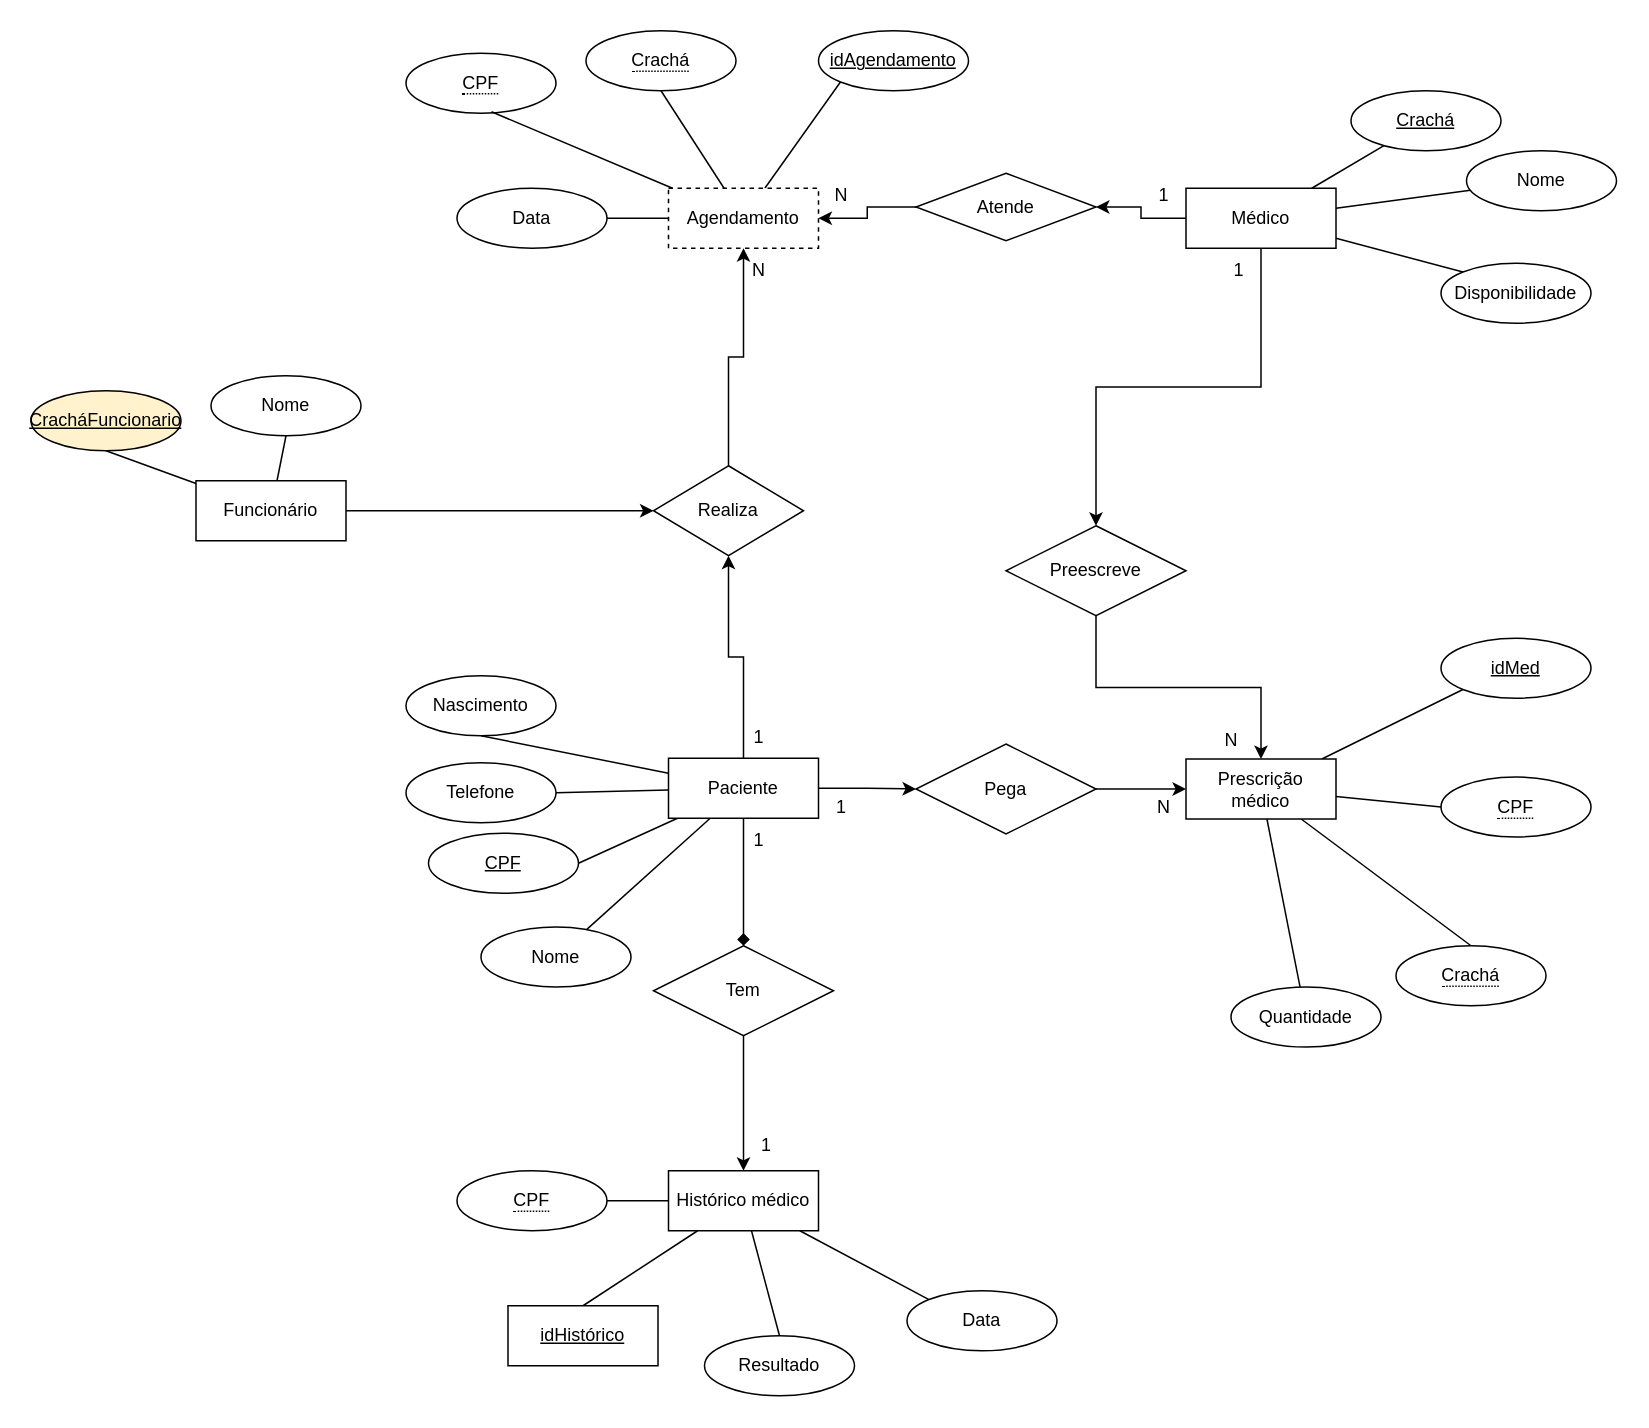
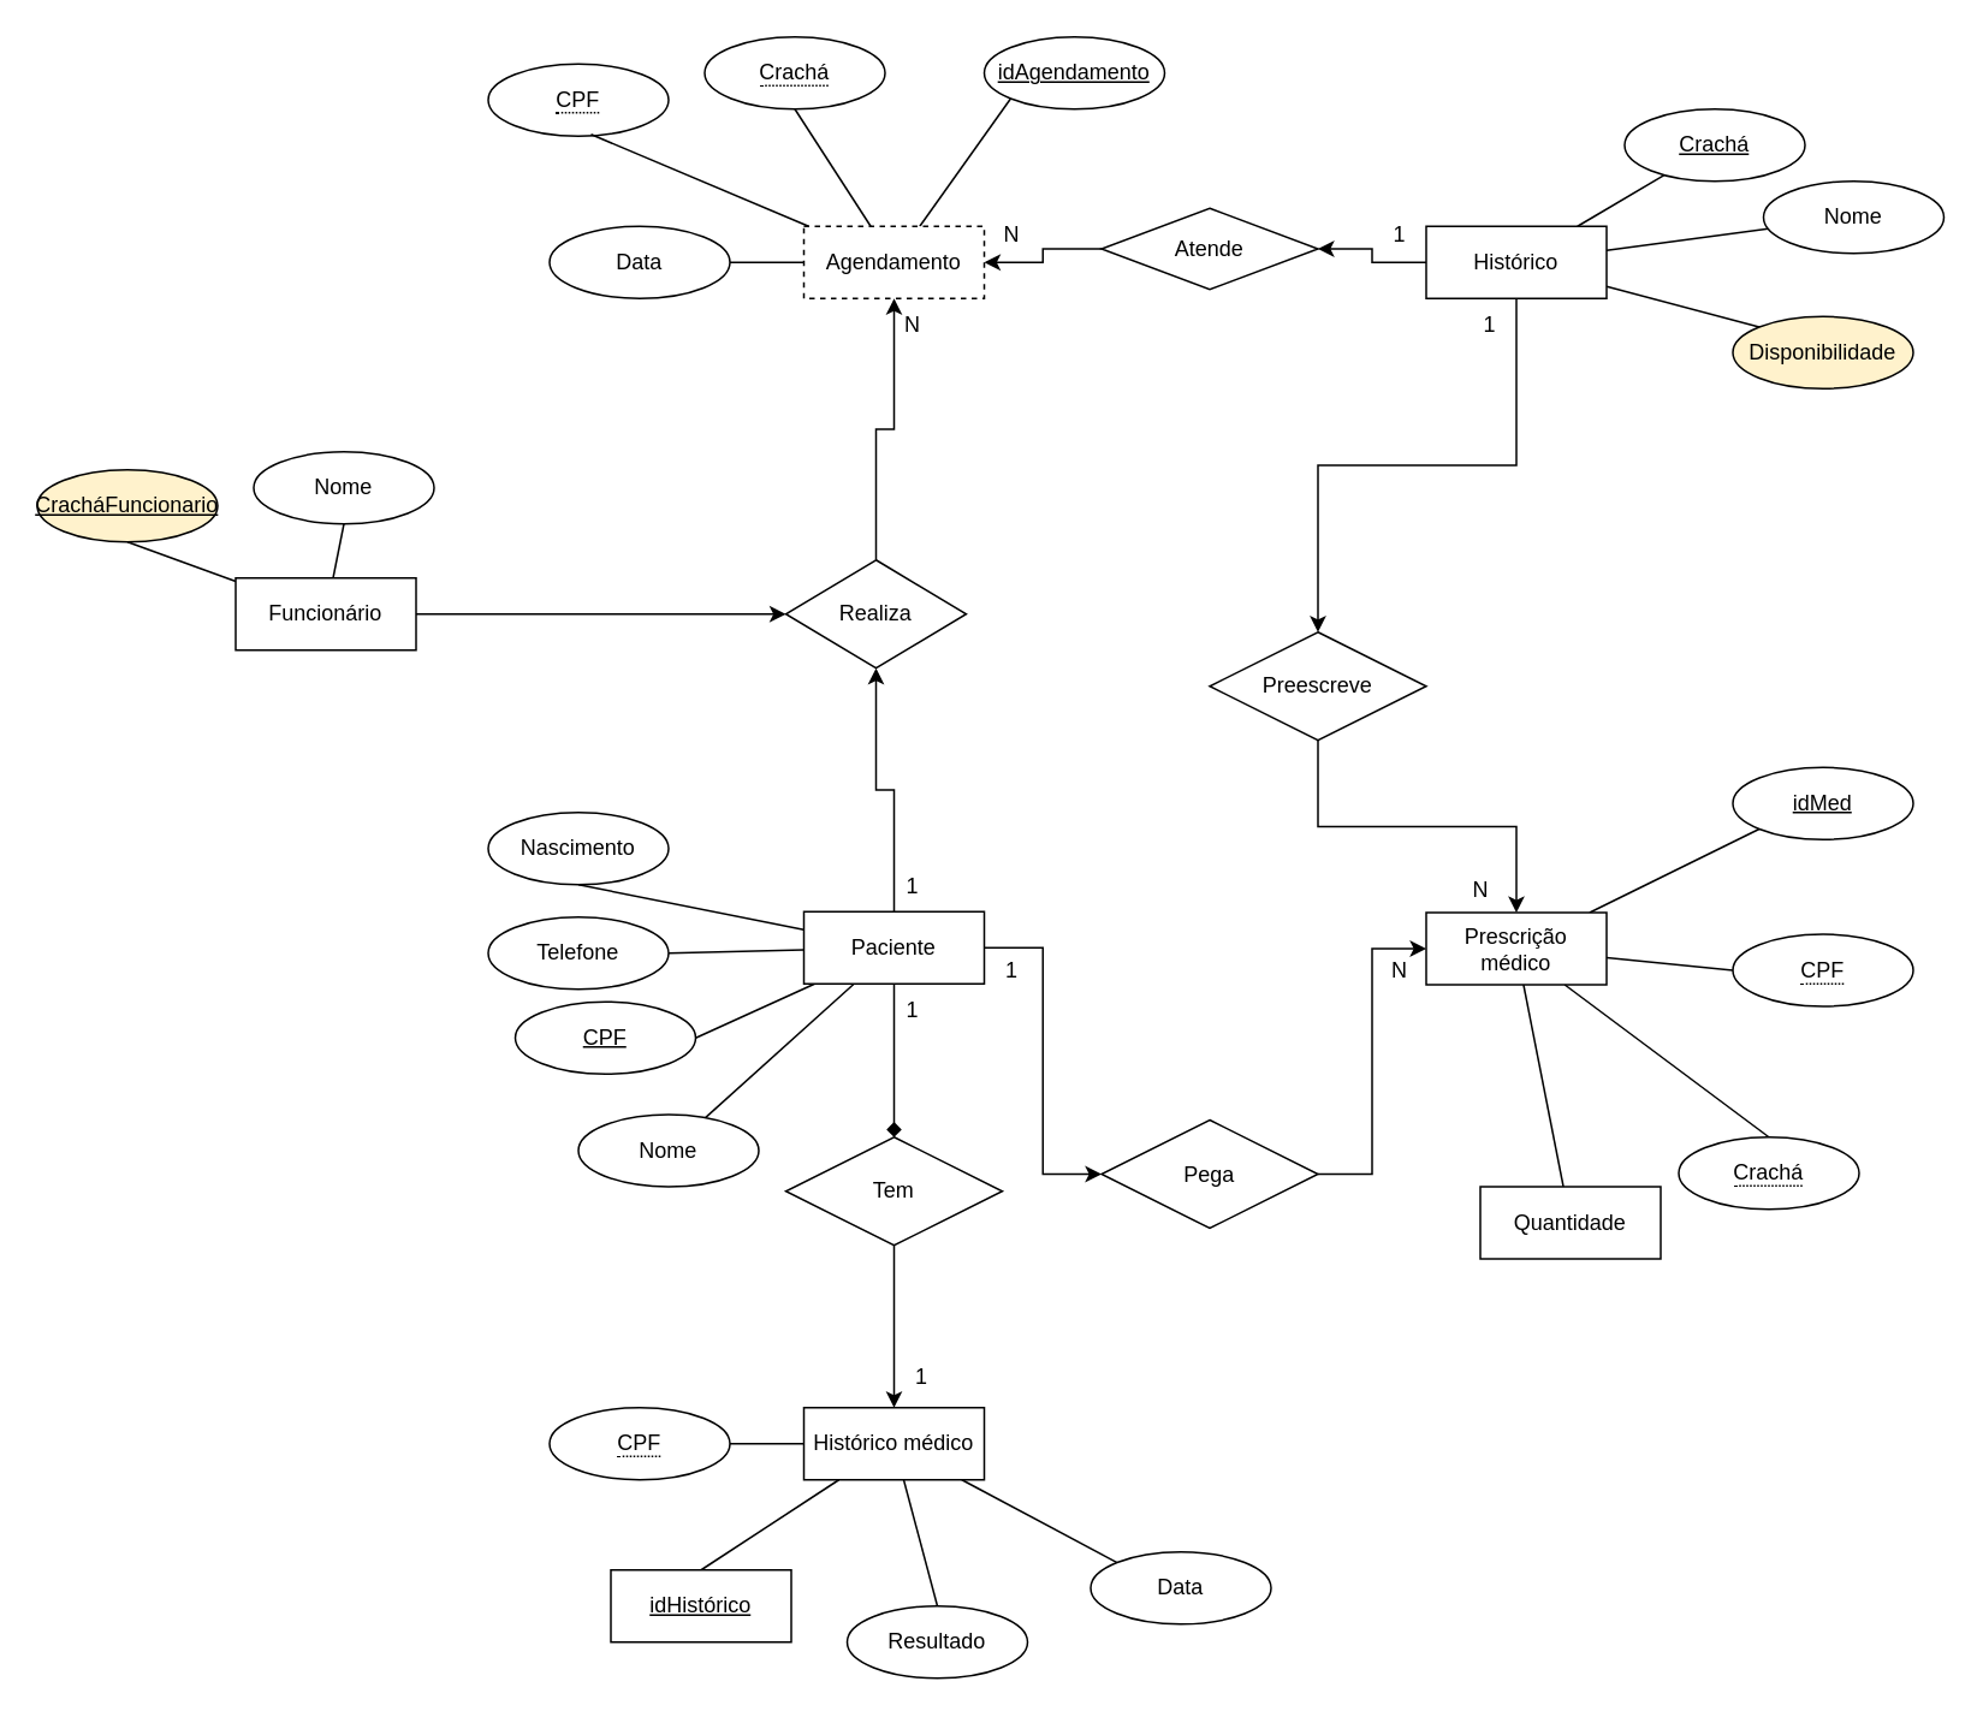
  <mxCell id="0" />
  <mxCell id="1" parent="0" />
  <mxCell id="2" style="rounded=0;orthogonalLoop=1;jettySize=auto;html=1;entryX=1;entryY=0.5;entryDx=0;entryDy=0;endArrow=none;endFill=0;" edge="1" parent="1" source="5" target="44"><mxGeometry relative="1" as="geometry" /></mxCell>
  <mxCell id="3" style="rounded=0;orthogonalLoop=1;jettySize=auto;html=1;entryX=0.5;entryY=1;entryDx=0;entryDy=0;endArrow=none;endFill=0;" edge="1" parent="1" source="5" target="43"><mxGeometry relative="1" as="geometry" /></mxCell>
  <mxCell id="4" style="rounded=0;orthogonalLoop=1;jettySize=auto;html=1;entryX=0;entryY=1;entryDx=0;entryDy=0;endArrow=none;endFill=0;" edge="1" parent="1" source="5" target="45"><mxGeometry relative="1" as="geometry" /></mxCell>
  <mxCell id="5" value="Agendamento" style="whiteSpace=wrap;html=1;align=center;dashed=1;" vertex="1" parent="1"><mxGeometry x="445" y="125" width="100" height="40" as="geometry" /></mxCell>
  <mxCell id="6" style="rounded=0;orthogonalLoop=1;jettySize=auto;html=1;entryX=1;entryY=0.5;entryDx=0;entryDy=0;endArrow=none;endFill=0;" edge="1" parent="1" source="10" target="37"><mxGeometry relative="1" as="geometry" /></mxCell>
  <mxCell id="7" style="rounded=0;orthogonalLoop=1;jettySize=auto;html=1;entryX=0;entryY=0;entryDx=0;entryDy=0;endArrow=none;endFill=0;" edge="1" parent="1" source="10" target="38"><mxGeometry relative="1" as="geometry" /></mxCell>
  <mxCell id="8" style="rounded=0;orthogonalLoop=1;jettySize=auto;html=1;entryX=0.5;entryY=0;entryDx=0;entryDy=0;endArrow=none;endFill=0;" edge="1" parent="1" source="10" target="39"><mxGeometry relative="1" as="geometry" /></mxCell>
  <mxCell id="9" style="rounded=0;orthogonalLoop=1;jettySize=auto;html=1;entryX=0.5;entryY=0;entryDx=0;entryDy=0;endArrow=none;endFill=0;" edge="1" parent="1" source="10" target="47"><mxGeometry relative="1" as="geometry" /></mxCell>
  <mxCell id="10" value="Histórico médico" style="whiteSpace=wrap;html=1;align=center;" vertex="1" parent="1"><mxGeometry x="445" y="780" width="100" height="40" as="geometry" /></mxCell>
  <mxCell id="11" style="rounded=0;orthogonalLoop=1;jettySize=auto;html=1;entryX=0;entryY=1;entryDx=0;entryDy=0;endArrow=none;endFill=0;" edge="1" parent="1" source="15" target="46"><mxGeometry relative="1" as="geometry" /></mxCell>
  <mxCell id="12" style="rounded=0;orthogonalLoop=1;jettySize=auto;html=1;endArrow=none;endFill=0;" edge="1" parent="1" source="15" target="40"><mxGeometry relative="1" as="geometry" /></mxCell>
  <mxCell id="13" style="rounded=0;orthogonalLoop=1;jettySize=auto;html=1;endArrow=none;endFill=0;entryX=0.5;entryY=0;entryDx=0;entryDy=0;" edge="1" parent="1" source="15" target="69"><mxGeometry relative="1" as="geometry"><mxPoint x="959.142" y="629.323" as="targetPoint" /></mxGeometry></mxCell>
  <mxCell id="14" style="rounded=0;orthogonalLoop=1;jettySize=auto;html=1;entryX=0;entryY=0.5;entryDx=0;entryDy=0;endArrow=none;endFill=0;" edge="1" parent="1" source="15" target="41"><mxGeometry relative="1" as="geometry" /></mxCell>
  <mxCell id="15" value="Prescrição médico" style="whiteSpace=wrap;html=1;align=center;" vertex="1" parent="1"><mxGeometry x="790" y="505.5" width="100" height="40" as="geometry" /></mxCell>
  <mxCell id="16" style="rounded=0;orthogonalLoop=1;jettySize=auto;html=1;endArrow=none;endFill=0;" edge="1" parent="1" source="21" target="22"><mxGeometry relative="1" as="geometry"><mxPoint x="1010" y="140" as="targetPoint" /></mxGeometry></mxCell>
  <mxCell id="17" style="rounded=0;orthogonalLoop=1;jettySize=auto;html=1;endArrow=none;endFill=0;" edge="1" parent="1" source="21" target="23"><mxGeometry relative="1" as="geometry"><mxPoint x="1000" y="220" as="targetPoint" /></mxGeometry></mxCell>
  <mxCell id="18" style="rounded=0;orthogonalLoop=1;jettySize=auto;html=1;entryX=0;entryY=0;entryDx=0;entryDy=0;endArrow=none;endFill=0;" edge="1" parent="1" source="21" target="24"><mxGeometry relative="1" as="geometry" /></mxCell>
  <mxCell id="19" style="edgeStyle=orthogonalEdgeStyle;rounded=0;orthogonalLoop=1;jettySize=auto;html=1;entryX=1;entryY=0.5;entryDx=0;entryDy=0;" edge="1" parent="1" source="21" target="54"><mxGeometry relative="1" as="geometry" /></mxCell>
  <mxCell id="20" style="edgeStyle=orthogonalEdgeStyle;rounded=0;orthogonalLoop=1;jettySize=auto;html=1;entryX=0.5;entryY=0;entryDx=0;entryDy=0;" edge="1" parent="1" source="21" target="56"><mxGeometry relative="1" as="geometry" /></mxCell>
- <mxCell id="21" value="Médico" style="whiteSpace=wrap;html=1;align=center;" vertex="1" parent="1"><mxGeometry x="790" y="125" width="100" height="40" as="geometry" /></mxCell>
+ <mxCell id="21" value="Histórico" style="whiteSpace=wrap;html=1;align=center;" vertex="1" parent="1"><mxGeometry x="790" y="125" width="100" height="40" as="geometry" /></mxCell>
  <mxCell id="22" value="Crachá" style="ellipse;whiteSpace=wrap;html=1;align=center;fontStyle=4;" vertex="1" parent="1"><mxGeometry x="900" y="60" width="100" height="40" as="geometry" /></mxCell>
  <mxCell id="23" value="Nome" style="ellipse;whiteSpace=wrap;html=1;align=center;" vertex="1" parent="1"><mxGeometry x="977" y="100" width="100" height="40" as="geometry" /></mxCell>
- <mxCell id="24" value="Disponibilidade" style="ellipse;whiteSpace=wrap;html=1;align=center;" vertex="1" parent="1"><mxGeometry x="960" y="175" width="100" height="40" as="geometry" /></mxCell>
+ <mxCell id="24" value="Disponibilidade" style="ellipse;whiteSpace=wrap;html=1;align=center;fillColor=#fff2cc;" vertex="1" parent="1"><mxGeometry x="960" y="175" width="100" height="40" as="geometry" /></mxCell>
  <mxCell id="25" style="rounded=0;orthogonalLoop=1;jettySize=auto;html=1;entryX=1;entryY=0.5;entryDx=0;entryDy=0;endArrow=none;endFill=0;" edge="1" parent="1" source="32" target="36"><mxGeometry relative="1" as="geometry" /></mxCell>
  <mxCell id="26" style="rounded=0;orthogonalLoop=1;jettySize=auto;html=1;endArrow=none;endFill=0;" edge="1" parent="1" source="32" target="33"><mxGeometry relative="1" as="geometry" /></mxCell>
  <mxCell id="27" style="rounded=0;orthogonalLoop=1;jettySize=auto;html=1;entryX=1;entryY=0.5;entryDx=0;entryDy=0;endArrow=none;endFill=0;" edge="1" parent="1" source="32" target="34"><mxGeometry relative="1" as="geometry" /></mxCell>
  <mxCell id="28" style="rounded=0;orthogonalLoop=1;jettySize=auto;html=1;entryX=0.5;entryY=1;entryDx=0;entryDy=0;endArrow=none;endFill=0;" edge="1" parent="1" source="32" target="35"><mxGeometry relative="1" as="geometry" /></mxCell>
  <mxCell id="29" style="edgeStyle=orthogonalEdgeStyle;rounded=0;orthogonalLoop=1;jettySize=auto;html=1;entryX=0.5;entryY=1;entryDx=0;entryDy=0;" edge="1" parent="1" source="32" target="50"><mxGeometry relative="1" as="geometry" /></mxCell>
  <mxCell id="30" style="edgeStyle=orthogonalEdgeStyle;rounded=0;orthogonalLoop=1;jettySize=auto;html=1;entryX=0.5;entryY=0;entryDx=0;entryDy=0;endArrow=diamond;" edge="1" parent="1" source="32" target="52"><mxGeometry relative="1" as="geometry" /></mxCell>
  <mxCell id="31" style="edgeStyle=orthogonalEdgeStyle;rounded=0;orthogonalLoop=1;jettySize=auto;html=1;entryX=0;entryY=0.5;entryDx=0;entryDy=0;" edge="1" parent="1" source="32" target="58"><mxGeometry relative="1" as="geometry" /></mxCell>
  <mxCell id="32" value="Paciente" style="whiteSpace=wrap;html=1;align=center;" vertex="1" parent="1"><mxGeometry x="445" y="505" width="100" height="40" as="geometry" /></mxCell>
  <mxCell id="33" value="Nome" style="ellipse;whiteSpace=wrap;html=1;align=center;" vertex="1" parent="1"><mxGeometry x="320" y="617.5" width="100" height="40" as="geometry" /></mxCell>
  <mxCell id="34" value="Telefone" style="ellipse;whiteSpace=wrap;html=1;align=center;" vertex="1" parent="1"><mxGeometry x="270" y="508" width="100" height="40" as="geometry" /></mxCell>
  <mxCell id="35" value="Nascimento" style="ellipse;whiteSpace=wrap;html=1;align=center;" vertex="1" parent="1"><mxGeometry x="270" y="450" width="100" height="40" as="geometry" /></mxCell>
  <mxCell id="36" value="CPF" style="ellipse;whiteSpace=wrap;html=1;align=center;fontStyle=4;" vertex="1" parent="1"><mxGeometry x="285" y="555" width="100" height="40" as="geometry" /></mxCell>
  <mxCell id="37" value="&lt;span style=&quot;border-bottom: 1px dotted&quot;&gt;CPF&lt;/span&gt;" style="ellipse;whiteSpace=wrap;html=1;align=center;" vertex="1" parent="1"><mxGeometry x="304" y="780" width="100" height="40" as="geometry" /></mxCell>
  <mxCell id="38" value="Data" style="ellipse;whiteSpace=wrap;html=1;align=center;" vertex="1" parent="1"><mxGeometry x="604" y="860" width="100" height="40" as="geometry" /></mxCell>
  <mxCell id="39" value="Resultado" style="ellipse;whiteSpace=wrap;html=1;align=center;" vertex="1" parent="1"><mxGeometry x="469" y="890" width="100" height="40" as="geometry" /></mxCell>
- <mxCell id="40" value="Quantidade" style="ellipse;whiteSpace=wrap;html=1;align=center;" vertex="1" parent="1"><mxGeometry x="820" y="657.5" width="100" height="40" as="geometry" /></mxCell>
+ <mxCell id="40" value="Quantidade" style="whiteSpace=wrap;html=1;align=center;rounded=0;" vertex="1" parent="1"><mxGeometry x="820" y="657.5" width="100" height="40" as="geometry" /></mxCell>
  <mxCell id="41" value="&lt;span style=&quot;border-bottom: 1px dotted&quot;&gt;CPF&lt;/span&gt;" style="ellipse;whiteSpace=wrap;html=1;align=center;" vertex="1" parent="1"><mxGeometry x="960" y="517.5" width="100" height="40" as="geometry" /></mxCell>
  <mxCell id="42" value="&lt;span style=&quot;border-bottom: 1px dotted&quot;&gt;CPF&lt;/span&gt;" style="ellipse;whiteSpace=wrap;html=1;align=center;" vertex="1" parent="1"><mxGeometry x="270" y="35" width="100" height="40" as="geometry" /></mxCell>
  <mxCell id="43" value="&lt;span style=&quot;border-bottom: 1px dotted&quot;&gt;Crachá&lt;/span&gt;" style="ellipse;whiteSpace=wrap;html=1;align=center;" vertex="1" parent="1"><mxGeometry x="390" y="20" width="100" height="40" as="geometry" /></mxCell>
  <mxCell id="44" value="Data" style="ellipse;whiteSpace=wrap;html=1;align=center;" vertex="1" parent="1"><mxGeometry x="304" y="125" width="100" height="40" as="geometry" /></mxCell>
  <mxCell id="45" value="idAgendamento" style="ellipse;whiteSpace=wrap;html=1;align=center;fontStyle=4;" vertex="1" parent="1"><mxGeometry x="545" y="20" width="100" height="40" as="geometry" /></mxCell>
  <mxCell id="46" value="idMed" style="ellipse;whiteSpace=wrap;html=1;align=center;fontStyle=4;" vertex="1" parent="1"><mxGeometry x="960" y="425" width="100" height="40" as="geometry" /></mxCell>
  <mxCell id="47" value="idHistórico" style="whiteSpace=wrap;html=1;align=center;fontStyle=4;rounded=0;" vertex="1" parent="1"><mxGeometry x="338" y="870" width="100" height="40" as="geometry" /></mxCell>
  <mxCell id="48" style="rounded=0;orthogonalLoop=1;jettySize=auto;html=1;entryX=0.57;entryY=0.975;entryDx=0;entryDy=0;entryPerimeter=0;endArrow=none;endFill=0;" edge="1" parent="1" source="5" target="42"><mxGeometry relative="1" as="geometry" /></mxCell>
  <mxCell id="49" style="edgeStyle=orthogonalEdgeStyle;rounded=0;orthogonalLoop=1;jettySize=auto;html=1;entryX=0.5;entryY=1;entryDx=0;entryDy=0;" edge="1" parent="1" source="50" target="5"><mxGeometry relative="1" as="geometry" /></mxCell>
  <mxCell id="50" value="Realiza" style="shape=rhombus;perimeter=rhombusPerimeter;whiteSpace=wrap;html=1;align=center;" vertex="1" parent="1"><mxGeometry x="435" y="310" width="100" height="60" as="geometry" /></mxCell>
  <mxCell id="51" style="edgeStyle=orthogonalEdgeStyle;rounded=0;orthogonalLoop=1;jettySize=auto;html=1;entryX=0.5;entryY=0;entryDx=0;entryDy=0;" edge="1" parent="1" source="52" target="10"><mxGeometry relative="1" as="geometry" /></mxCell>
  <mxCell id="52" value="Tem" style="shape=rhombus;perimeter=rhombusPerimeter;whiteSpace=wrap;html=1;align=center;" vertex="1" parent="1"><mxGeometry x="435" y="630" width="120" height="60" as="geometry" /></mxCell>
  <mxCell id="53" style="edgeStyle=orthogonalEdgeStyle;rounded=0;orthogonalLoop=1;jettySize=auto;html=1;entryX=1;entryY=0.5;entryDx=0;entryDy=0;" edge="1" parent="1" source="54" target="5"><mxGeometry relative="1" as="geometry" /></mxCell>
  <mxCell id="54" value="Atende" style="shape=rhombus;perimeter=rhombusPerimeter;whiteSpace=wrap;html=1;align=center;" vertex="1" parent="1"><mxGeometry x="610" y="115" width="120" height="45" as="geometry" /></mxCell>
  <mxCell id="55" style="edgeStyle=orthogonalEdgeStyle;rounded=0;orthogonalLoop=1;jettySize=auto;html=1;entryX=0.5;entryY=0;entryDx=0;entryDy=0;" edge="1" parent="1" source="56" target="15"><mxGeometry relative="1" as="geometry" /></mxCell>
  <mxCell id="56" value="Preescreve" style="shape=rhombus;perimeter=rhombusPerimeter;whiteSpace=wrap;html=1;align=center;" vertex="1" parent="1"><mxGeometry x="670" y="350" width="120" height="60" as="geometry" /></mxCell>
  <mxCell id="57" style="edgeStyle=orthogonalEdgeStyle;rounded=0;orthogonalLoop=1;jettySize=auto;html=1;entryX=0;entryY=0.5;entryDx=0;entryDy=0;" edge="1" parent="1" source="58" target="15"><mxGeometry relative="1" as="geometry" /></mxCell>
- <mxCell id="58" value="Pega" style="shape=rhombus;perimeter=rhombusPerimeter;whiteSpace=wrap;html=1;align=center;" vertex="1" parent="1"><mxGeometry x="610" y="495.5" width="120" height="60" as="geometry" /></mxCell>
+ <mxCell id="58" value="Pega" style="shape=rhombus;perimeter=rhombusPerimeter;whiteSpace=wrap;html=1;align=center;" vertex="1" parent="1"><mxGeometry x="610" y="620.5" width="120" height="60" as="geometry" /></mxCell>
  <mxCell id="59" value="1" style="text;html=1;align=center;verticalAlign=middle;resizable=0;points=[];autosize=1;strokeColor=none;fillColor=none;" vertex="1" parent="1"><mxGeometry x="760" y="115" width="30" height="30" as="geometry" /></mxCell>
  <mxCell id="60" value="N" style="text;html=1;align=center;verticalAlign=middle;resizable=0;points=[];autosize=1;strokeColor=none;fillColor=none;" vertex="1" parent="1"><mxGeometry x="545" y="115" width="30" height="30" as="geometry" /></mxCell>
  <mxCell id="61" value="1" style="text;html=1;align=center;verticalAlign=middle;resizable=0;points=[];autosize=1;strokeColor=none;fillColor=none;" vertex="1" parent="1"><mxGeometry x="490" y="475.5" width="30" height="30" as="geometry" /></mxCell>
  <mxCell id="62" value="N" style="text;html=1;align=center;verticalAlign=middle;resizable=0;points=[];autosize=1;strokeColor=none;fillColor=none;" vertex="1" parent="1"><mxGeometry x="490" y="165" width="30" height="30" as="geometry" /></mxCell>
  <mxCell id="63" value="1" style="text;html=1;align=center;verticalAlign=middle;resizable=0;points=[];autosize=1;strokeColor=none;fillColor=none;" vertex="1" parent="1"><mxGeometry x="545" y="522.5" width="30" height="30" as="geometry" /></mxCell>
  <mxCell id="64" value="N" style="text;html=1;align=center;verticalAlign=middle;resizable=0;points=[];autosize=1;strokeColor=none;fillColor=none;" vertex="1" parent="1"><mxGeometry x="760" y="522.5" width="30" height="30" as="geometry" /></mxCell>
  <mxCell id="65" value="1" style="text;html=1;align=center;verticalAlign=middle;resizable=0;points=[];autosize=1;strokeColor=none;fillColor=none;" vertex="1" parent="1"><mxGeometry x="490" y="545" width="30" height="30" as="geometry" /></mxCell>
  <mxCell id="66" value="1" style="text;html=1;align=center;verticalAlign=middle;resizable=0;points=[];autosize=1;strokeColor=none;fillColor=none;" vertex="1" parent="1"><mxGeometry x="495" y="748" width="30" height="30" as="geometry" /></mxCell>
  <mxCell id="67" value="1" style="text;html=1;align=center;verticalAlign=middle;resizable=0;points=[];autosize=1;strokeColor=none;fillColor=none;" vertex="1" parent="1"><mxGeometry x="810" y="165" width="30" height="30" as="geometry" /></mxCell>
  <mxCell id="68" value="N" style="text;html=1;align=center;verticalAlign=middle;resizable=0;points=[];autosize=1;strokeColor=none;fillColor=none;" vertex="1" parent="1"><mxGeometry x="805" y="478" width="30" height="30" as="geometry" /></mxCell>
  <mxCell id="69" value="&lt;span style=&quot;border-bottom: 1px dotted&quot;&gt;Crachá&lt;/span&gt;" style="ellipse;whiteSpace=wrap;html=1;align=center;" vertex="1" parent="1"><mxGeometry x="930" y="630" width="100" height="40" as="geometry" /></mxCell>
  <mxCell id="70" style="rounded=0;orthogonalLoop=1;jettySize=auto;html=1;entryX=0.5;entryY=1;entryDx=0;entryDy=0;endArrow=none;endFill=0;" edge="1" parent="1" source="73" target="74"><mxGeometry relative="1" as="geometry" /></mxCell>
  <mxCell id="71" style="rounded=0;orthogonalLoop=1;jettySize=auto;html=1;entryX=0.5;entryY=1;entryDx=0;entryDy=0;endArrow=none;endFill=0;" edge="1" parent="1" source="73" target="75"><mxGeometry relative="1" as="geometry" /></mxCell>
  <mxCell id="72" style="edgeStyle=orthogonalEdgeStyle;rounded=0;orthogonalLoop=1;jettySize=auto;html=1;entryX=0;entryY=0.5;entryDx=0;entryDy=0;" edge="1" parent="1" source="73" target="50"><mxGeometry relative="1" as="geometry" /></mxCell>
  <mxCell id="73" value="Funcionário" style="whiteSpace=wrap;html=1;align=center;" vertex="1" parent="1"><mxGeometry x="130" y="320" width="100" height="40" as="geometry" /></mxCell>
  <mxCell id="74" value="Nome" style="ellipse;whiteSpace=wrap;html=1;align=center;" vertex="1" parent="1"><mxGeometry x="140" y="250" width="100" height="40" as="geometry" /></mxCell>
  <mxCell id="75" value="CracháFuncionario" style="ellipse;whiteSpace=wrap;html=1;align=center;fontStyle=4;fillColor=#fff2cc;" vertex="1" parent="1"><mxGeometry x="20" y="260" width="100" height="40" as="geometry" /></mxCell>
